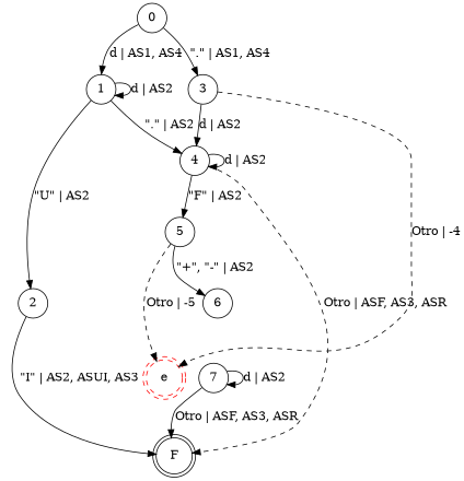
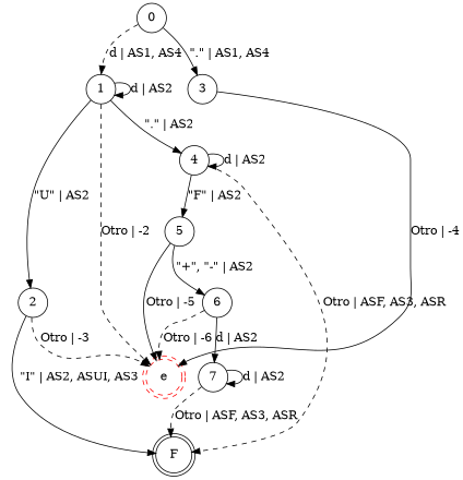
  digraph {
    rankdir=TB
    node [shape=circle]
    F [shape=doublecircle]
    n2 [color=red label=e shape=doublecircle style=dashed]
    0
    1
    3
    2
    4
    5
    6
    7
-   0 -> 1 [label="d | AS1, AS4"]
+   0 -> 1 [label="d | AS1, AS4" style=dashed]
    0 -> 3 [label="\".\" | AS1, AS4"]
+   1 -> n2 [label="Otro | -2" style=dashed]
    1 -> 1 [label="d | AS2"]
    1 -> 2 [label="\"U\" | AS2"]
    1 -> 4 [label="\".\" | AS2"]
-   3 -> n2 [label="Otro | -4" style=dashed]
-   3 -> 4 [label="d | AS2"]
+   3 -> n2 [label="Otro | -4" style=solid]
    2 -> F [label="\"I\" | AS2, ASUI, AS3"]
+   2 -> n2 [label="Otro | -3" style=dashed]
    4 -> F [label="Otro | ASF, AS3, ASR" style=dashed]
    4 -> 4 [label="d | AS2"]
    4 -> 5 [label="\"F\" | AS2"]
-   5 -> n2 [label="Otro | -5" style=dashed]
+   5 -> n2 [label="Otro | -5" style=solid]
    5 -> 6 [label="\"+\", \"-\" | AS2"]
-   7 -> F [label="Otro | ASF, AS3, ASR"]
+   6 -> n2 [label="Otro | -6" style=dashed]
+   6 -> 7 [label="d | AS2"]
+   7 -> F [label="Otro | ASF, AS3, ASR" style=dashed]
    7 -> 7 [label="d | AS2"]
  }
